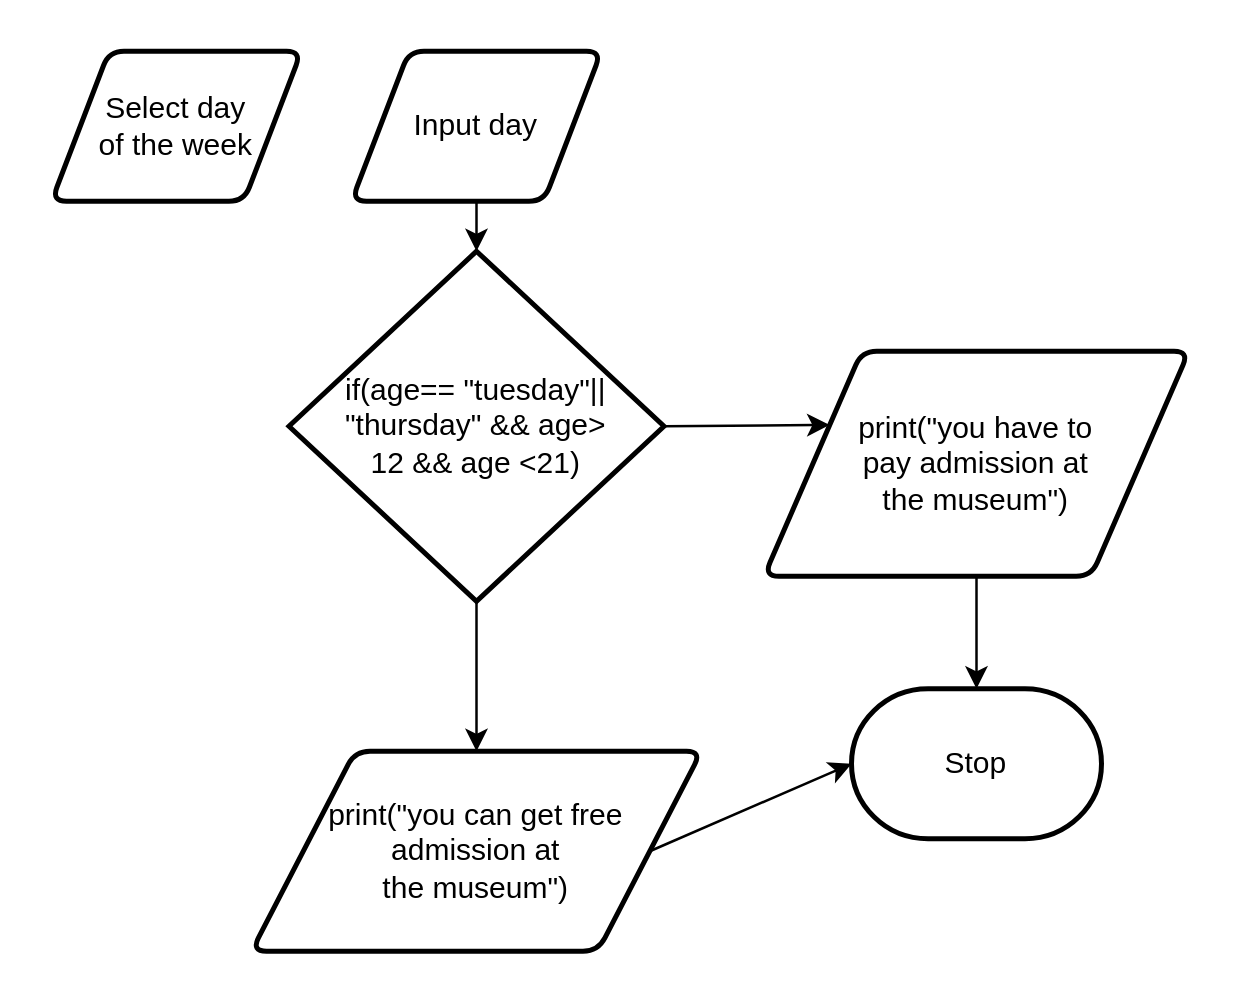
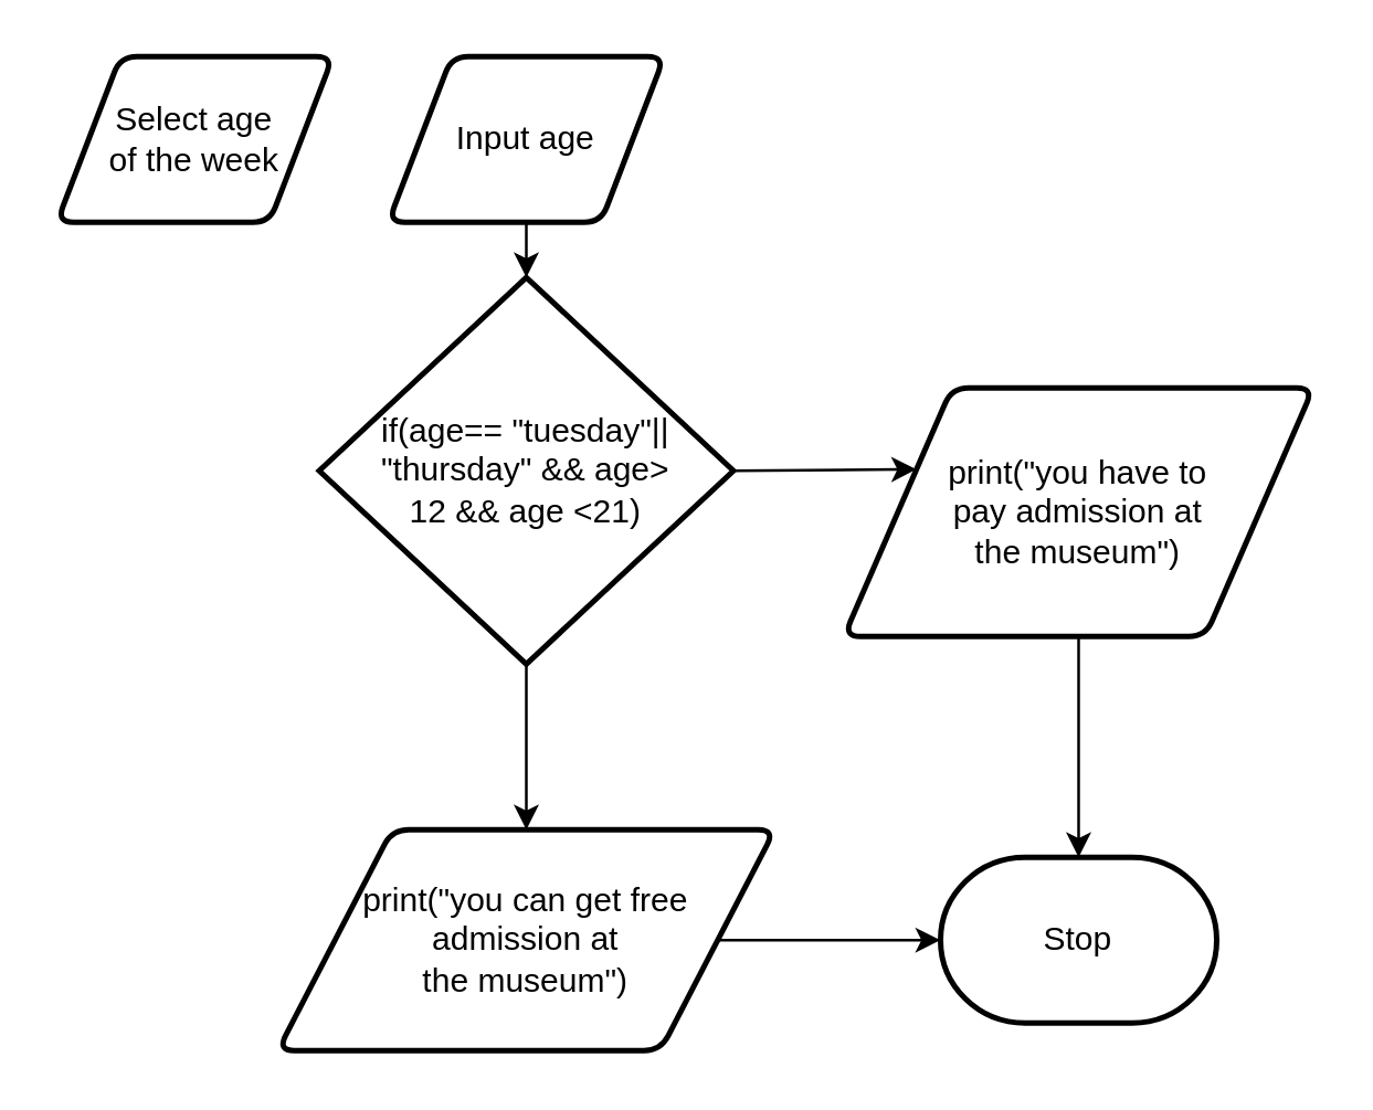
  <mxCell id="0" />
  <mxCell id="1" parent="0" />
- <mxCell id="2" value="Select day &lt;br&gt;of the week" style="shape=parallelogram;html=1;strokeWidth=2;perimeter=parallelogramPerimeter;whiteSpace=wrap;rounded=1;arcSize=12;size=0.23;" parent="1" vertex="1"><mxGeometry x="20" y="20" width="100" height="60" as="geometry" /></mxCell>
+ <mxCell id="2" value="Select age &lt;br&gt;of the week" style="shape=parallelogram;html=1;strokeWidth=2;perimeter=parallelogramPerimeter;whiteSpace=wrap;rounded=1;arcSize=12;size=0.23;" parent="1" vertex="1"><mxGeometry x="20" y="20" width="100" height="60" as="geometry" /></mxCell>
  <mxCell id="3" style="edgeStyle=none;html=1;entryX=0.5;entryY=0;entryDx=0;entryDy=0;entryPerimeter=0;" parent="1" source="4" target="6" edge="1"><mxGeometry relative="1" as="geometry"><mxPoint x="210" y="130" as="targetPoint" /></mxGeometry></mxCell>
- <mxCell id="4" value="Input day" style="shape=parallelogram;html=1;strokeWidth=2;perimeter=parallelogramPerimeter;whiteSpace=wrap;rounded=1;arcSize=12;size=0.23;" parent="1" vertex="1"><mxGeometry x="140" y="20" width="100" height="60" as="geometry" /></mxCell>
- <mxCell id="5" value="Stop" style="strokeWidth=2;html=1;shape=mxgraph.flowchart.terminator;whiteSpace=wrap;" parent="1" vertex="1"><mxGeometry x="340" y="275" width="100" height="60" as="geometry" /></mxCell>
+ <mxCell id="4" value="Input age" style="shape=parallelogram;html=1;strokeWidth=2;perimeter=parallelogramPerimeter;whiteSpace=wrap;rounded=1;arcSize=12;size=0.23;" parent="1" vertex="1"><mxGeometry x="140" y="20" width="100" height="60" as="geometry" /></mxCell>
+ <mxCell id="5" value="Stop" style="strokeWidth=2;html=1;shape=mxgraph.flowchart.terminator;whiteSpace=wrap;" parent="1" vertex="1"><mxGeometry x="340" y="310" width="100" height="60" as="geometry" /></mxCell>
  <mxCell id="6" value="if(age== &quot;tuesday&quot;|| &quot;thursday&quot; &amp;amp;&amp;amp; age&amp;gt;&lt;br&gt;12 &amp;amp;&amp;amp; age &amp;lt;21)" style="strokeWidth=2;html=1;shape=mxgraph.flowchart.decision;whiteSpace=wrap;" parent="1" vertex="1"><mxGeometry x="115" y="100" width="150" height="140" as="geometry" /></mxCell>
  <mxCell id="7" style="edgeStyle=none;html=1;exitX=1;exitY=0.5;exitDx=0;exitDy=0;exitPerimeter=0;entryX=0;entryY=0.25;entryDx=0;entryDy=0;" parent="1" source="6" target="9" edge="1"><mxGeometry relative="1" as="geometry"><mxPoint x="290" y="110" as="sourcePoint" /><mxPoint x="310" y="170" as="targetPoint" /></mxGeometry></mxCell>
  <mxCell id="8" style="edgeStyle=none;html=1;exitX=0.5;exitY=1;exitDx=0;exitDy=0;exitPerimeter=0;entryX=0.5;entryY=0;entryDx=0;entryDy=0;" parent="1" source="6" target="10" edge="1"><mxGeometry relative="1" as="geometry"><mxPoint x="150" y="260" as="sourcePoint" /><mxPoint x="190" y="290" as="targetPoint" /></mxGeometry></mxCell>
  <mxCell id="9" value="print(&quot;you have to &lt;br&gt;pay admission at &lt;br&gt;the museum&quot;)" style="shape=parallelogram;html=1;strokeWidth=2;perimeter=parallelogramPerimeter;whiteSpace=wrap;rounded=1;arcSize=12;size=0.23;" parent="1" vertex="1"><mxGeometry x="305" y="140" width="170" height="90" as="geometry" /></mxCell>
  <mxCell id="10" value="&lt;span&gt;print(&quot;you can get free&lt;br&gt;&lt;/span&gt;&lt;span&gt;admission at&lt;/span&gt;&lt;br&gt;&lt;span&gt;the museum&quot;)&lt;/span&gt;" style="shape=parallelogram;html=1;strokeWidth=2;perimeter=parallelogramPerimeter;whiteSpace=wrap;rounded=1;arcSize=12;size=0.23;" parent="1" vertex="1"><mxGeometry x="100" y="300" width="180" height="80" as="geometry" /></mxCell>
  <mxCell id="11" style="edgeStyle=none;html=1;exitX=1;exitY=0.5;exitDx=0;exitDy=0;entryX=0;entryY=0.5;entryDx=0;entryDy=0;entryPerimeter=0;" parent="1" source="10" target="5" edge="1"><mxGeometry relative="1" as="geometry"><mxPoint x="270" y="320" as="sourcePoint" /><mxPoint x="313" y="320" as="targetPoint" /></mxGeometry></mxCell>
  <mxCell id="12" style="edgeStyle=none;html=1;exitX=0.5;exitY=1;exitDx=0;exitDy=0;entryX=0.5;entryY=0;entryDx=0;entryDy=0;entryPerimeter=0;" parent="1" source="9" target="5" edge="1"><mxGeometry relative="1" as="geometry"><mxPoint x="320" y="260" as="sourcePoint" /><mxPoint x="320" y="320" as="targetPoint" /></mxGeometry></mxCell>
